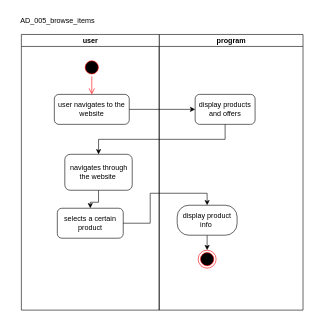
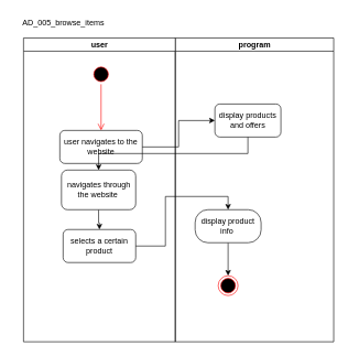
  <mxCell id="0" />
  <mxCell id="1" parent="0" />
  <mxCell id="2" value="program" style="swimlane;startSize=20;html=1;" vertex="1" parent="1"><mxGeometry x="265" y="57" width="240" height="460" as="geometry" /></mxCell>
  <mxCell id="3" value="display products and offers" style="rounded=1;whiteSpace=wrap;html=1;" vertex="1" parent="2"><mxGeometry x="60" y="100" width="100" height="50" as="geometry" /></mxCell>
  <mxCell id="4" style="edgeStyle=orthogonalEdgeStyle;rounded=0;orthogonalLoop=1;jettySize=auto;html=1;exitX=0.5;exitY=1;exitDx=0;exitDy=0;entryX=0.5;entryY=0;entryDx=0;entryDy=0;" edge="1" parent="2" source="5" target="6"><mxGeometry relative="1" as="geometry" /></mxCell>
- <mxCell id="5" value="display product info&amp;nbsp;" style="rounded=1;whiteSpace=wrap;html=1;arcSize=39;" vertex="1" parent="2"><mxGeometry x="30" y="285" width="100" height="50" as="geometry" /></mxCell>
+ <mxCell id="5" value="display product info&amp;nbsp;" style="rounded=1;whiteSpace=wrap;html=1;arcSize=39;" vertex="1" parent="2"><mxGeometry x="30" y="260" width="100" height="50" as="geometry" /></mxCell>
  <mxCell id="6" value="" style="ellipse;html=1;shape=endState;fillColor=#000000;strokeColor=#ff0000;" vertex="1" parent="2"><mxGeometry x="65" y="360" width="30" height="30" as="geometry" /></mxCell>
  <mxCell id="7" value="user" style="swimlane;startSize=20;html=1;" vertex="1" parent="1"><mxGeometry x="35" y="57" width="230" height="460" as="geometry" /></mxCell>
- <mxCell id="8" value="user navigates to the website" style="rounded=1;whiteSpace=wrap;html=1;" vertex="1" parent="7"><mxGeometry x="55" y="100" width="125" height="50" as="geometry" /></mxCell>
+ <mxCell id="8" value="user navigates to the website" style="rounded=1;whiteSpace=wrap;html=1;" vertex="1" parent="7"><mxGeometry x="55" y="140" width="125" height="50" as="geometry" /></mxCell>
  <mxCell id="9" value="" style="ellipse;html=1;shape=startState;fillColor=#000000;strokeColor=#ff0000;" vertex="1" parent="7"><mxGeometry x="102.5" y="40" width="30" height="30" as="geometry" /></mxCell>
  <mxCell id="10" value="" style="edgeStyle=orthogonalEdgeStyle;html=1;verticalAlign=bottom;endArrow=open;endSize=8;strokeColor=#ff0000;rounded=0;entryX=0.5;entryY=0;entryDx=0;entryDy=0;" edge="1" parent="7" source="9" target="8"><mxGeometry relative="1" as="geometry"><mxPoint x="115" y="40" as="targetPoint" /></mxGeometry></mxCell>
  <mxCell id="11" style="edgeStyle=orthogonalEdgeStyle;rounded=0;orthogonalLoop=1;jettySize=auto;html=1;exitX=0.5;exitY=1;exitDx=0;exitDy=0;" edge="1" parent="7" source="12" target="13"><mxGeometry relative="1" as="geometry" /></mxCell>
- <mxCell id="12" value="navigates through the website&amp;nbsp;" style="rounded=1;whiteSpace=wrap;html=1;" vertex="1" parent="7"><mxGeometry x="72.5" y="200" width="112.5" height="60" as="geometry" /></mxCell>
+ <mxCell id="12" value="navigates through the website&amp;nbsp;" style="rounded=1;whiteSpace=wrap;html=1;" vertex="1" parent="7"><mxGeometry x="57.5" y="200" width="112.5" height="60" as="geometry" /></mxCell>
  <mxCell id="13" value="selects a certain product" style="rounded=1;whiteSpace=wrap;html=1;" vertex="1" parent="7"><mxGeometry x="60" y="290" width="110" height="50" as="geometry" /></mxCell>
  <mxCell id="14" style="edgeStyle=orthogonalEdgeStyle;rounded=0;orthogonalLoop=1;jettySize=auto;html=1;exitX=1;exitY=0.5;exitDx=0;exitDy=0;entryX=0;entryY=0.5;entryDx=0;entryDy=0;" edge="1" parent="1" source="8" target="3"><mxGeometry relative="1" as="geometry" /></mxCell>
  <mxCell id="15" style="edgeStyle=orthogonalEdgeStyle;rounded=0;orthogonalLoop=1;jettySize=auto;html=1;exitX=0.5;exitY=1;exitDx=0;exitDy=0;" edge="1" parent="1" source="3" target="12"><mxGeometry relative="1" as="geometry" /></mxCell>
  <mxCell id="16" style="edgeStyle=orthogonalEdgeStyle;rounded=0;orthogonalLoop=1;jettySize=auto;html=1;exitX=1;exitY=0.5;exitDx=0;exitDy=0;entryX=0.5;entryY=0;entryDx=0;entryDy=0;" edge="1" parent="1" source="13" target="5"><mxGeometry relative="1" as="geometry" /></mxCell>
  <mxCell id="17" value="AD_005_browse_items" style="text;html=1;align=center;verticalAlign=middle;resizable=0;points=[];autosize=1;strokeColor=none;fillColor=none;" vertex="1" parent="1"><mxGeometry x="20" y="20" width="150" height="30" as="geometry" /></mxCell>
